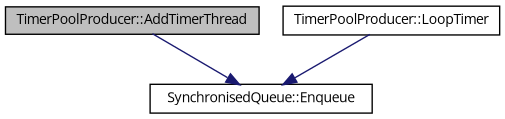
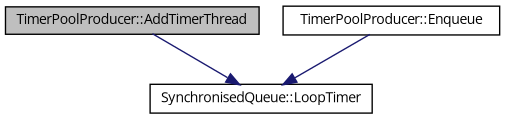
  digraph {
    fontname="Open Sans"
    rankdir=TB
    node [color=black fillcolor=white fontname="Open Sans" fontsize=10 shape=record style=filled]
    edge [color=midnightblue fontname="Open Sans" fontsize=10 labelfontname=Helvetica labelfontsize=10 style=solid]
    n1 [fillcolor=grey75 fontcolor=black height=0.2 label="TimerPoolProducer::AddTimerThread" width=0.4]
-   n2 [height=0.2 label="SynchronisedQueue::Enqueue" width=0.4]
-   n3 [height=0.2 label="TimerPoolProducer::LoopTimer" width=0.4]
+   n2 [height=0.2 label="SynchronisedQueue::LoopTimer" width=0.4]
+   n3 [height=0.2 label="TimerPoolProducer::Enqueue" width=0.4]
    n1 -> n2
    n3 -> n2
  }
